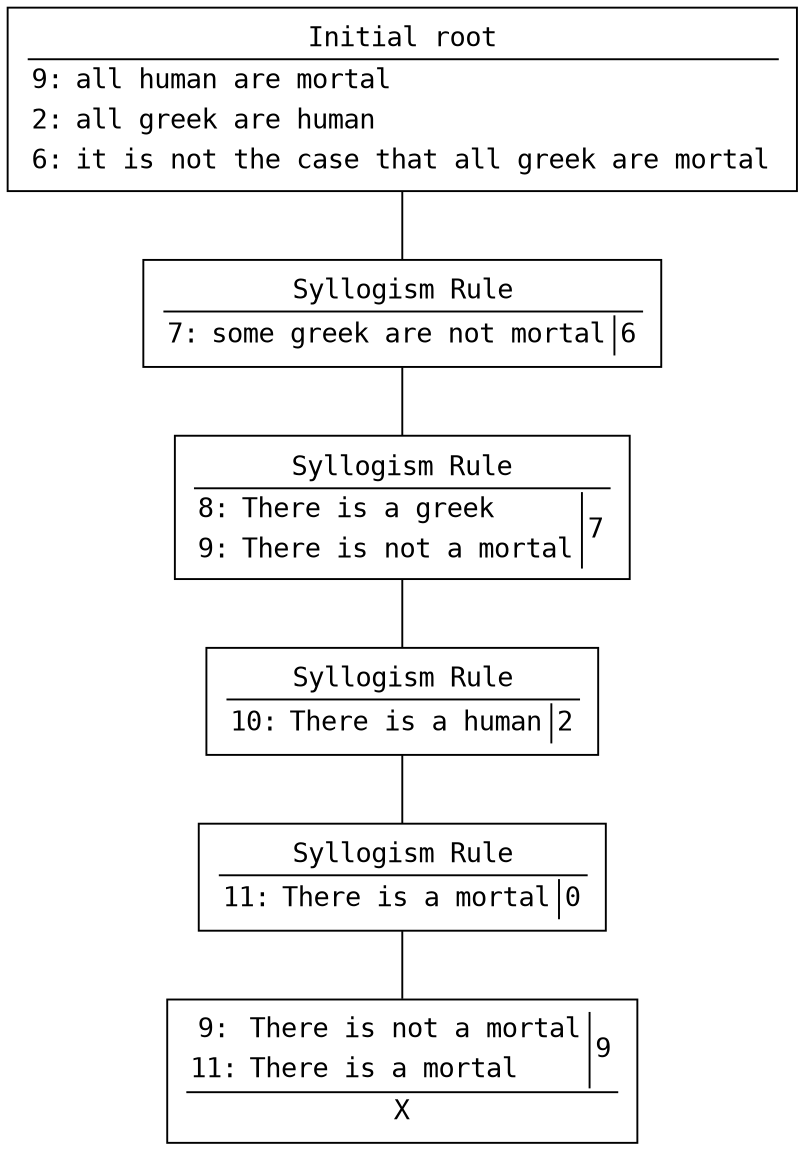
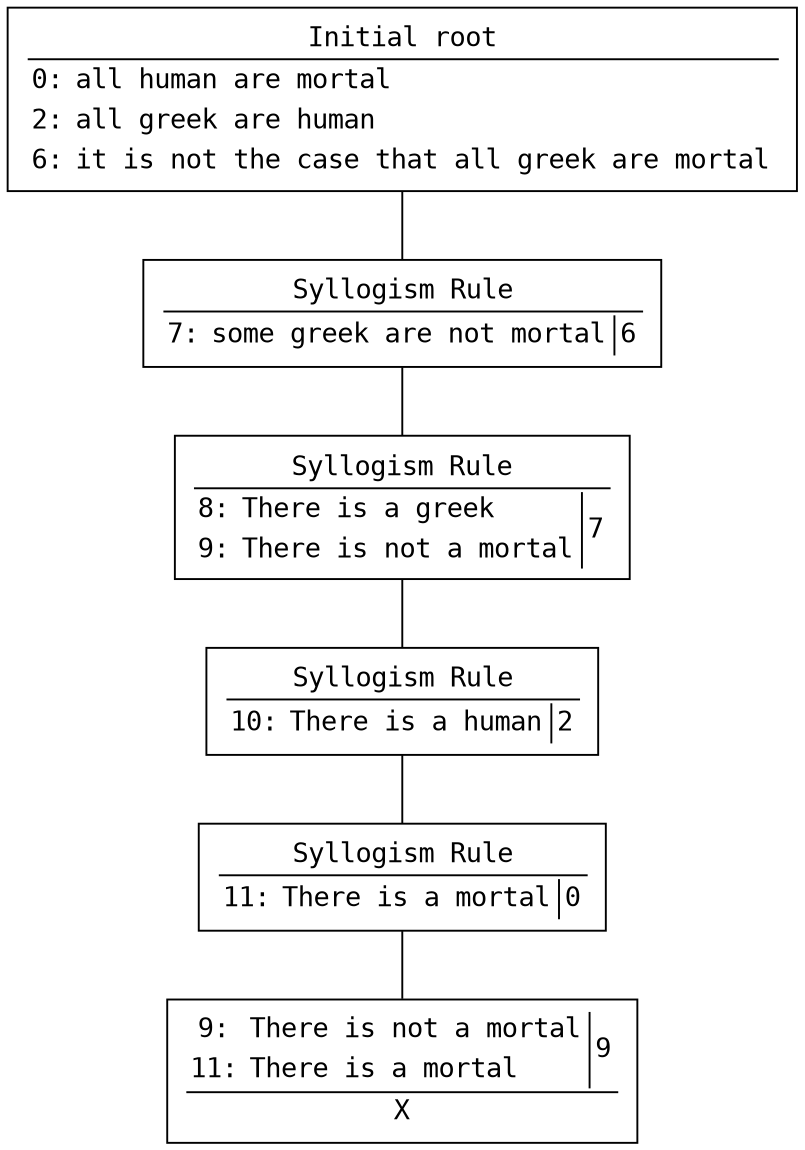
  graph {
    fontname="DejaVu Sans Mono"
    node [shape=polygon fontname="DejaVu Sans Mono"]
    edge [fontname="DejaVu Sans Mono"]
-   n1 [label=<         <table border="0" CELLBORDER="1">         <tr><td COLSPAN="3" ALIGN="CENTER" SIDES="B">Initial root</td></tr>         <tr><td BORDER="0" CELLSPACING="10">9:</td><td BORDER="0" ALIGN="LEFT">all human are mortal</td></tr><tr><td BORDER="0" CELLSPACING="10">2:</td><td BORDER="0" ALIGN="LEFT">all greek are human</td></tr><tr><td BORDER="0" CELLSPACING="10">6:</td><td BORDER="0" ALIGN="LEFT">it is not the case that all greek are mortal</td></tr>                  </table>         >]
+   n1 [label=<         <table border="0" CELLBORDER="1">         <tr><td COLSPAN="3" ALIGN="CENTER" SIDES="B">Initial root</td></tr>         <tr><td BORDER="0" CELLSPACING="10">0:</td><td BORDER="0" ALIGN="LEFT">all human are mortal</td></tr><tr><td BORDER="0" CELLSPACING="10">2:</td><td BORDER="0" ALIGN="LEFT">all greek are human</td></tr><tr><td BORDER="0" CELLSPACING="10">6:</td><td BORDER="0" ALIGN="LEFT">it is not the case that all greek are mortal</td></tr>                  </table>         >]
    n2 [label=<         <table border="0" CELLBORDER="1">         <tr><td COLSPAN="3" ALIGN="CENTER" SIDES="B">Syllogism Rule</td></tr>         <tr><td BORDER="0" CELLSPACING="10">7:</td><td BORDER="0" ALIGN="LEFT">some greek are not mortal</td><td ROWSPAN="1" SIDES="L">6</td></tr>                  </table>         >]
    n3 [label=<         <table border="0" CELLBORDER="1">         <tr><td COLSPAN="3" ALIGN="CENTER" SIDES="B">Syllogism Rule</td></tr>         <tr><td BORDER="0" CELLSPACING="10">8:</td><td BORDER="0" ALIGN="LEFT">There is a greek</td><td ROWSPAN="2" SIDES="L">7</td></tr><tr><td BORDER="0" CELLSPACING="10">9:</td><td BORDER="0" ALIGN="LEFT">There is not a mortal</td></tr>                  </table>         >]
    n4 [label=<         <table border="0" CELLBORDER="1">         <tr><td COLSPAN="3" ALIGN="CENTER" SIDES="B">Syllogism Rule</td></tr>         <tr><td BORDER="0" CELLSPACING="10">10:</td><td BORDER="0" ALIGN="LEFT">There is a human</td><td ROWSPAN="1" SIDES="L">2</td></tr>                  </table>         >]
    n5 [label=<         <table border="0" CELLBORDER="1">         <tr><td COLSPAN="3" ALIGN="CENTER" SIDES="B">Syllogism Rule</td></tr>         <tr><td BORDER="0" CELLSPACING="10">11:</td><td BORDER="0" ALIGN="LEFT">There is a mortal</td><td ROWSPAN="1" SIDES="L">0</td></tr>                  </table>         >]
    n6 [label=<         <table border="0" CELLBORDER="1">                  <tr><td BORDER="0" CELLSPACING="10">9:</td><td BORDER="0" ALIGN="LEFT">There is not a mortal</td><td ROWSPAN="2" SIDES="L">9</td></tr><tr><td BORDER="0" CELLSPACING="10">11:</td><td BORDER="0" ALIGN="LEFT">There is a mortal</td></tr>         <tr><td COLSPAN="3" ALIGN="CENTER" SIDES="T">X</td></tr>         </table>         >]
    n1 -- n2
    n2 -- n3
    n3 -- n4
    n4 -- n5
    n5 -- n6
  }
